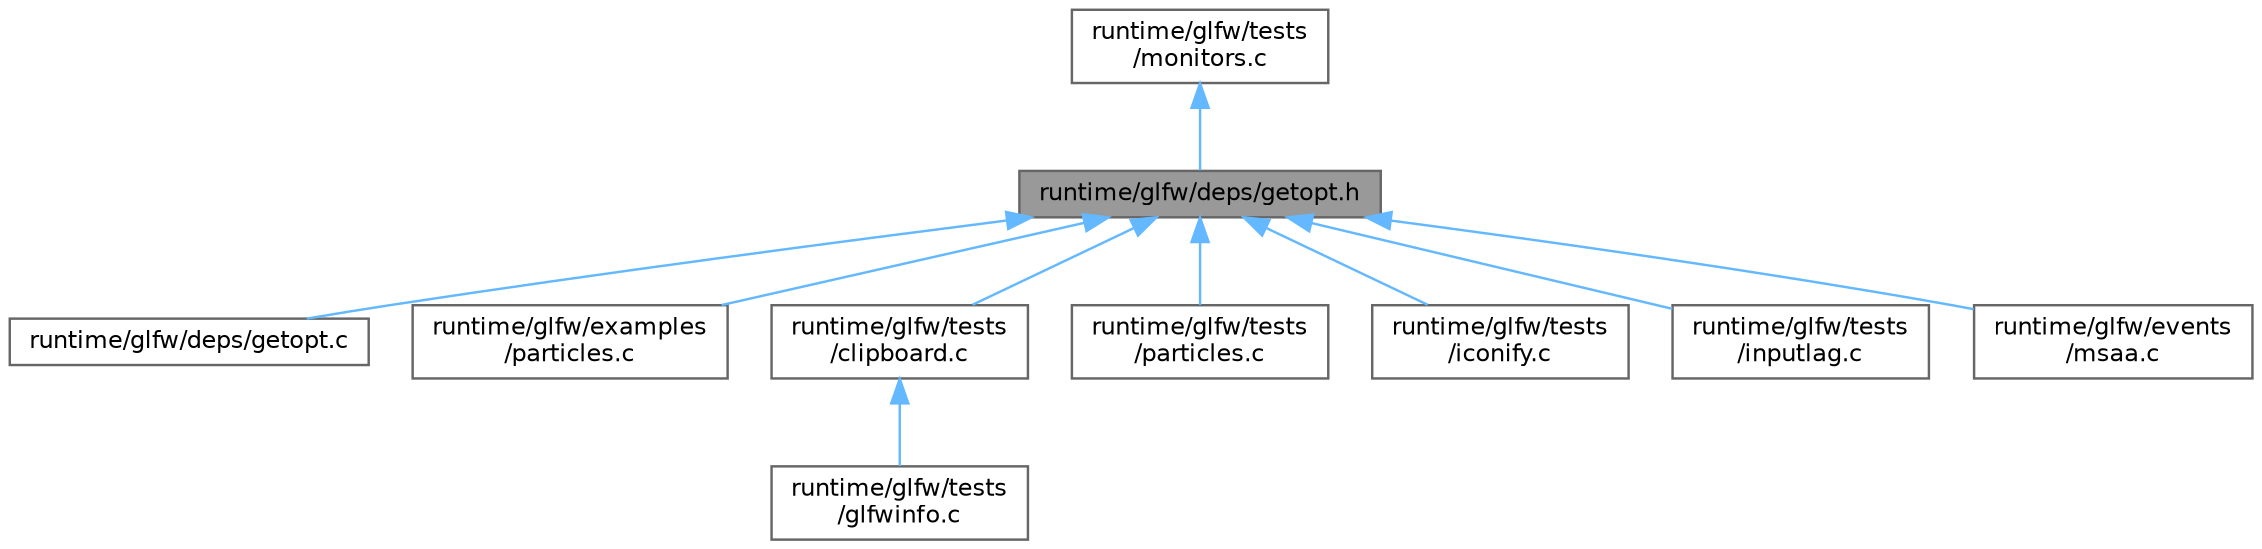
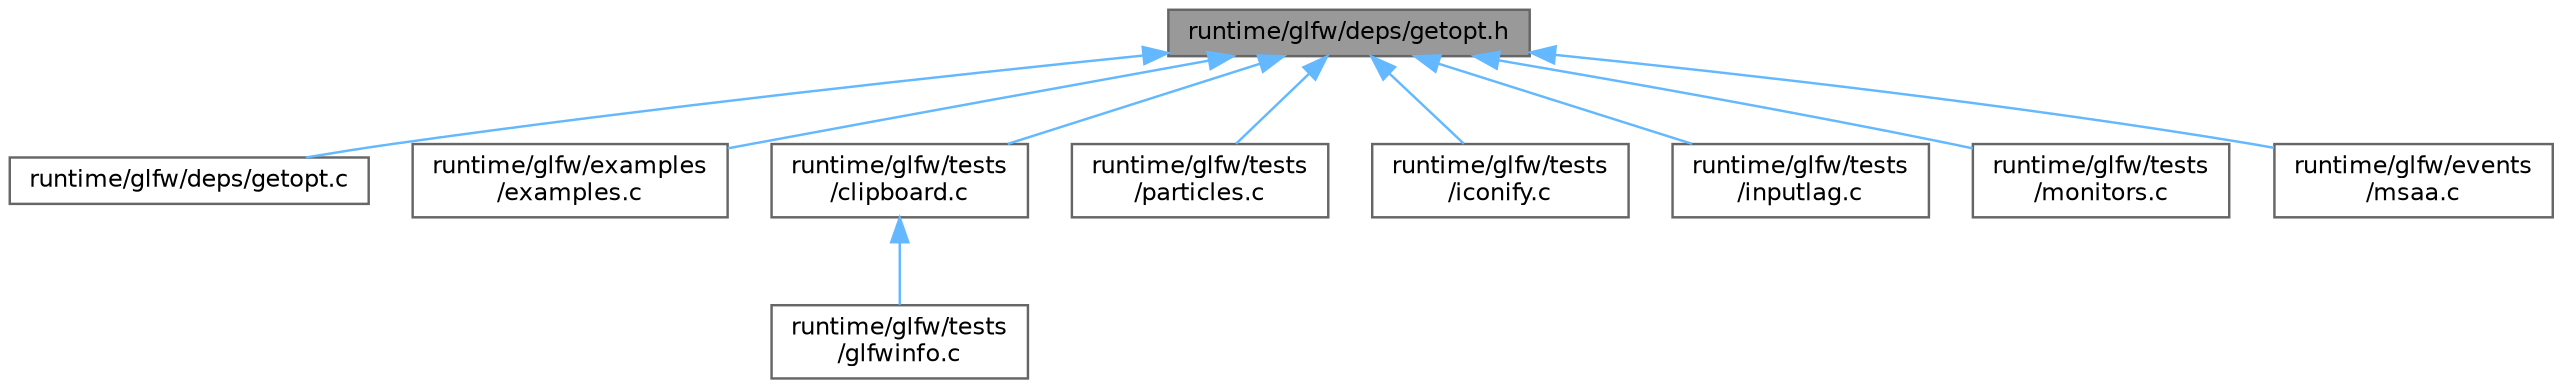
  digraph {
    node [color=grey40 fillcolor=white fontname=Helvetica fontsize=10 shape=box style=filled]
    edge [color=steelblue1 dir=back fontname=Helvetica fontsize=10 labelfontname=Helvetica labelfontsize=10 style=solid]
    n1 [color=gray40 fillcolor=grey60 fontcolor=black height=0.2 label="runtime/glfw/deps/getopt.h" width=0.4]
    n2 [height=0.2 label="runtime/glfw/deps/getopt.c" width=0.4]
-   n3 [height=0.2 label="runtime/glfw/examples\l/particles.c" width=0.4]
+   n3 [height=0.2 label="runtime/glfw/examples\l/examples.c" width=0.4]
    n4 [height=0.2 label="runtime/glfw/tests\l/clipboard.c" width=0.4]
    n5 [height=0.2 label="runtime/glfw/tests\l/particles.c" width=0.4]
    n6 [height=0.2 label="runtime/glfw/tests\l/iconify.c" width=0.4]
    n7 [height=0.2 label="runtime/glfw/tests\l/inputlag.c" width=0.4]
    n8 [height=0.2 label="runtime/glfw/tests\l/monitors.c" width=0.4]
    n9 [height=0.2 label="runtime/glfw/events\l/msaa.c" width=0.4]
    n10 [height=0.2 label="runtime/glfw/tests\l/glfwinfo.c" width=0.4]
    n1 -> n2
    n1 -> n3
    n1 -> n4
    n1 -> n5
    n1 -> n6
    n1 -> n7
-   n8 -> n1
+   n1 -> n8
    n1 -> n9
    n4 -> n10
  }
